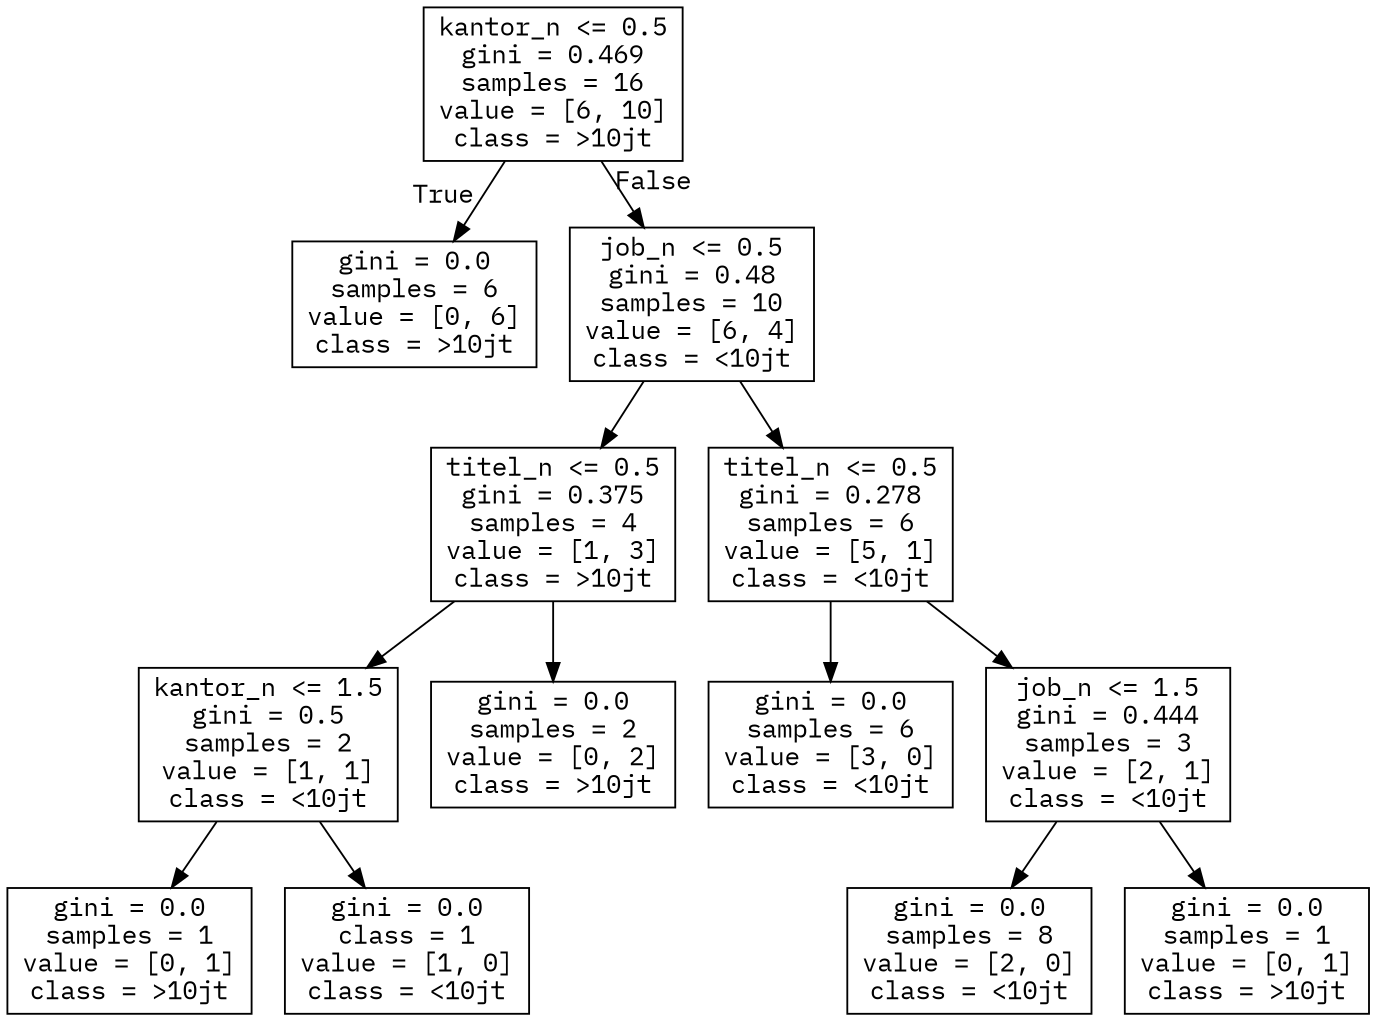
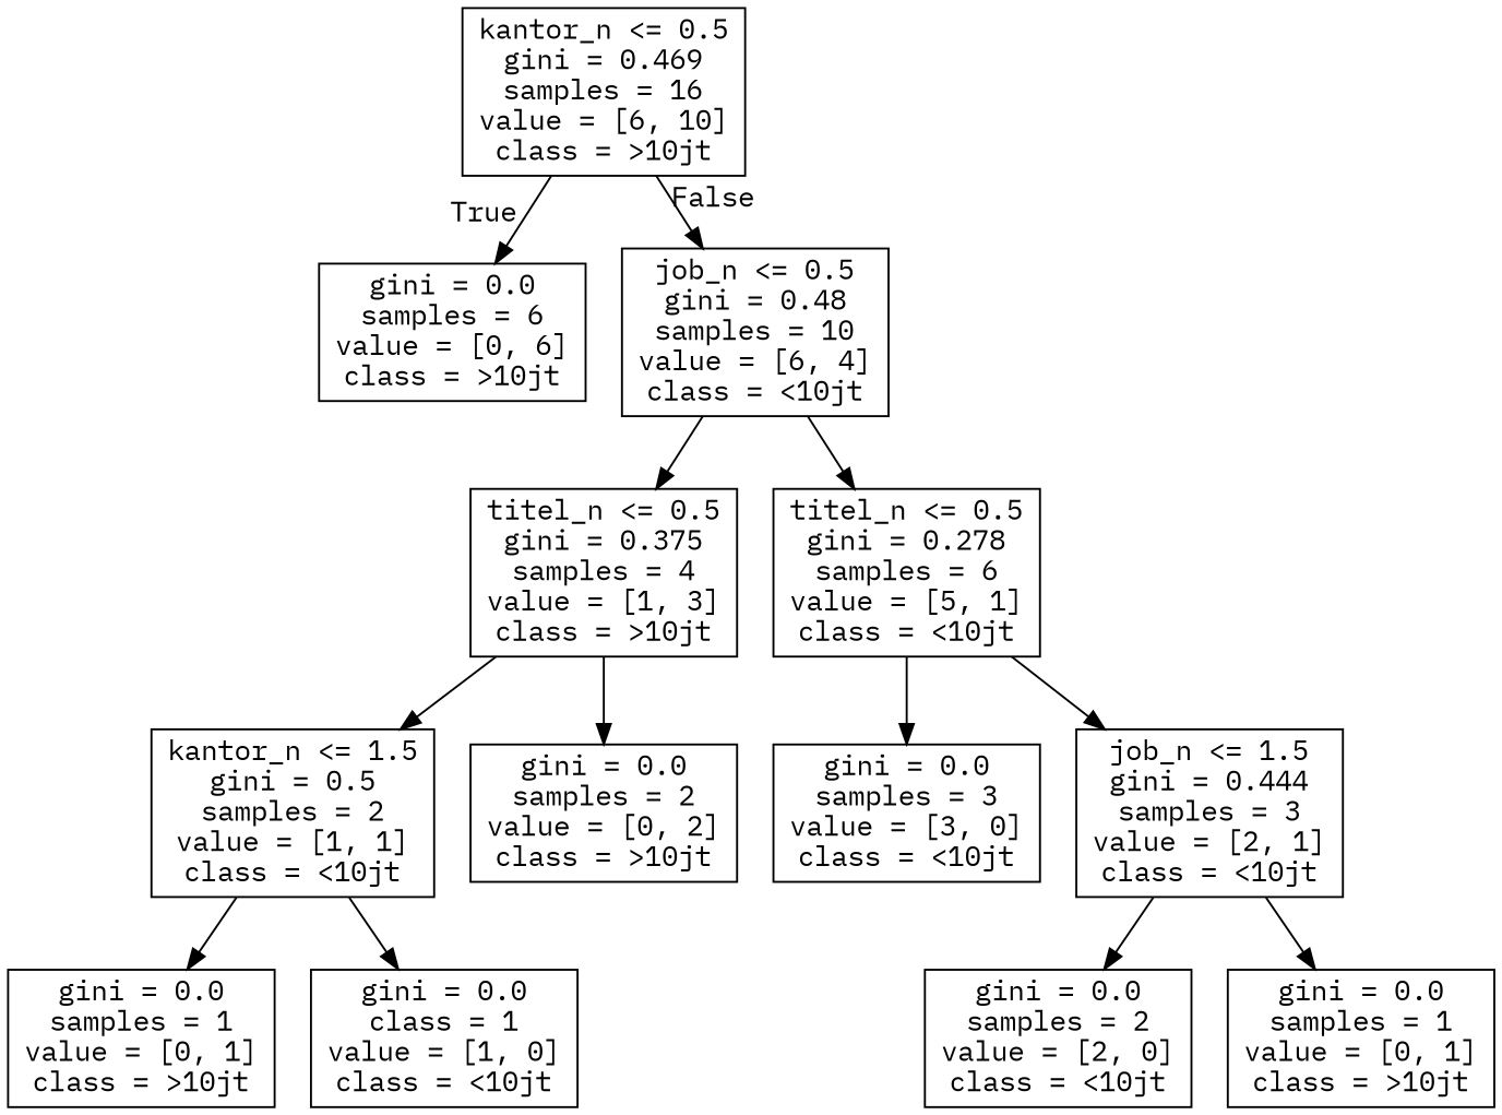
  digraph {
    fontname="IBM Plex Mono"
    node [fontname="IBM Plex Mono" shape=box]
    edge [fontname="IBM Plex Mono"]
    n1 [label="kantor_n <= 0.5\ngini = 0.469\nsamples = 16\nvalue = [6, 10]\nclass = >10jt"]
    n2 [label="gini = 0.0\nsamples = 6\nvalue = [0, 6]\nclass = >10jt"]
    n3 [label="job_n <= 0.5\ngini = 0.48\nsamples = 10\nvalue = [6, 4]\nclass = <10jt"]
    n4 [label="titel_n <= 0.5\ngini = 0.375\nsamples = 4\nvalue = [1, 3]\nclass = >10jt"]
    n5 [label="titel_n <= 0.5\ngini = 0.278\nsamples = 6\nvalue = [5, 1]\nclass = <10jt"]
    n6 [label="kantor_n <= 1.5\ngini = 0.5\nsamples = 2\nvalue = [1, 1]\nclass = <10jt"]
    n7 [label="gini = 0.0\nsamples = 2\nvalue = [0, 2]\nclass = >10jt"]
-   n8 [label="gini = 0.0\nsamples = 6\nvalue = [3, 0]\nclass = <10jt"]
+   n8 [label="gini = 0.0\nsamples = 3\nvalue = [3, 0]\nclass = <10jt"]
    n9 [label="job_n <= 1.5\ngini = 0.444\nsamples = 3\nvalue = [2, 1]\nclass = <10jt"]
    n10 [label="gini = 0.0\nsamples = 1\nvalue = [0, 1]\nclass = >10jt"]
    n11 [label="gini = 0.0\nclass = 1\nvalue = [1, 0]\nclass = <10jt"]
-   n12 [label="gini = 0.0\nsamples = 8\nvalue = [2, 0]\nclass = <10jt"]
+   n12 [label="gini = 0.0\nsamples = 2\nvalue = [2, 0]\nclass = <10jt"]
    n13 [label="gini = 0.0\nsamples = 1\nvalue = [0, 1]\nclass = >10jt"]
    n1 -> n2 [headlabel=True labelangle=45 labeldistance=2.5]
    n1 -> n3 [headlabel=False labelangle=-45 labeldistance=2.5]
    n3 -> n4
    n3 -> n5
    n4 -> n6
    n4 -> n7
    n5 -> n8
    n5 -> n9
    n6 -> n10
    n6 -> n11
    n9 -> n12
    n9 -> n13
  }
